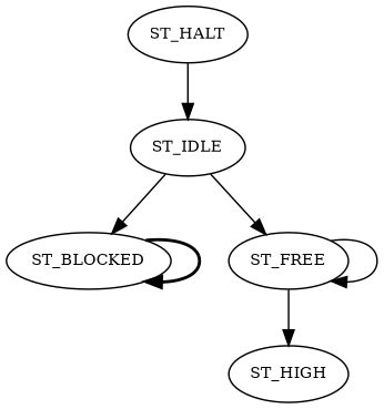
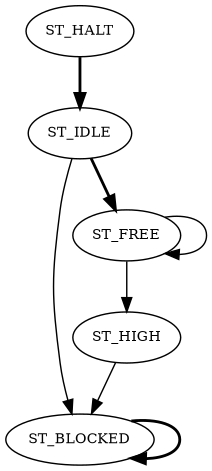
  digraph {
    node [fontsize=10]
    edge [style=solid]
    ST_HALT
    ST_IDLE
    ST_BLOCKED
    ST_FREE
    ST_HIGH
-   ST_HALT -> ST_IDLE
+   ST_HALT -> ST_IDLE [style=bold]
    ST_IDLE -> ST_BLOCKED
-   ST_IDLE -> ST_FREE
+   ST_IDLE -> ST_FREE [style=bold]
    ST_BLOCKED -> ST_BLOCKED [style=bold]
    ST_FREE -> ST_FREE
    ST_FREE -> ST_HIGH
+   ST_HIGH -> ST_BLOCKED
  }
